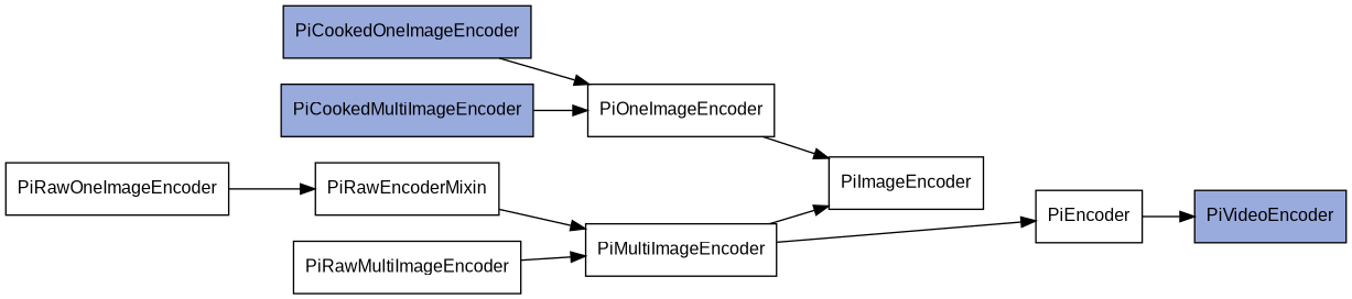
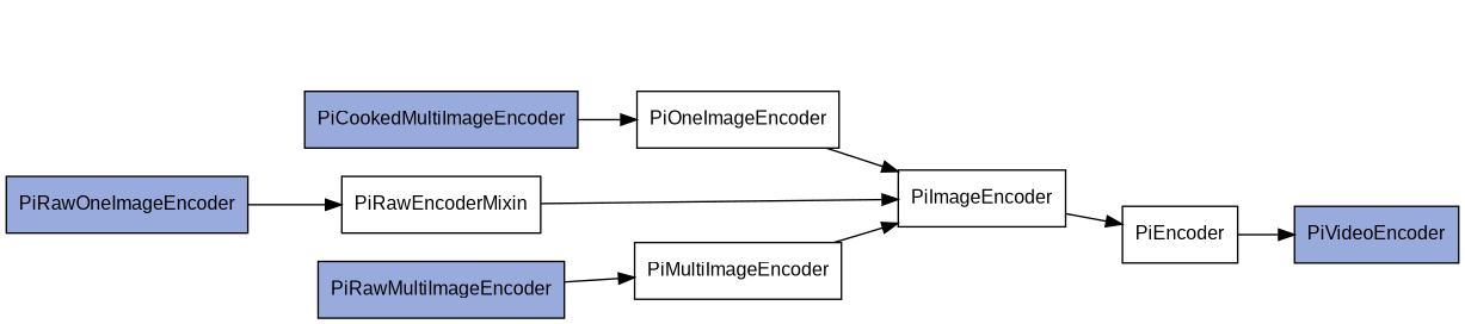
  digraph {
    rankdir=LR
    node [color="#000000" fillcolor="#99aadd" fontname=Arial fontsize=12.0 shape=rect style=filled]
    PiVideoEncoder
    PiEncoder [fillcolor="#ffffff"]
    PiImageEncoder [fillcolor="#ffffff"]
    PiOneImageEncoder [fillcolor="#ffffff"]
    PiMultiImageEncoder [fillcolor="#ffffff"]
    PiRawEncoderMixin [fillcolor="#ffffff"]
-   PiRawOneImageEncoder [fillcolor="#ffffff"]
-   PiRawMultiImageEncoder [fillcolor="#ffffff"]
-   PiCookedOneImageEncoder
+   PiRawOneImageEncoder
+   PiRawMultiImageEncoder
    PiCookedMultiImageEncoder
    PiEncoder -> PiVideoEncoder
-   PiMultiImageEncoder -> PiEncoder
+   PiImageEncoder -> PiEncoder
    PiOneImageEncoder -> PiImageEncoder
    PiMultiImageEncoder -> PiImageEncoder
-   PiRawEncoderMixin -> PiMultiImageEncoder
+   PiRawEncoderMixin -> PiImageEncoder
    PiRawOneImageEncoder -> PiRawEncoderMixin
    PiRawMultiImageEncoder -> PiMultiImageEncoder
-   PiCookedOneImageEncoder -> PiOneImageEncoder
    PiCookedMultiImageEncoder -> PiOneImageEncoder
  }
